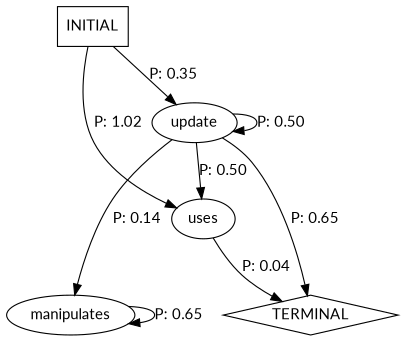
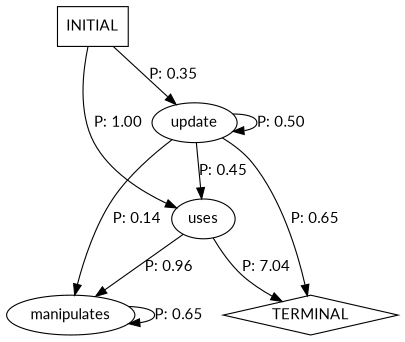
  digraph {
    fontname=Lato
    node [fontname=Lato]
    edge [fontname=Lato]
    n1 [label=manipulates]
    n2 [label=update]
    n3 [label=uses]
    n4 [label=TERMINAL shape=diamond]
    n5 [label=INITIAL shape=box]
    n1 -> n1 [label="P: 0.65"]
    n2 -> n1 [label="P: 0.14"]
    n2 -> n2 [label="P: 0.50"]
-   n2 -> n3 [label="P: 0.50"]
+   n2 -> n3 [label="P: 0.45"]
    n2 -> n4 [label="P: 0.65"]
-   n3 -> n4 [label="P: 0.04"]
+   n3 -> n1 [label="P: 0.96"]
+   n3 -> n4 [label="P: 7.04"]
    n5 -> n2 [label="P: 0.35"]
-   n5 -> n3 [label="P: 1.02"]
+   n5 -> n3 [label="P: 1.00"]
  }
